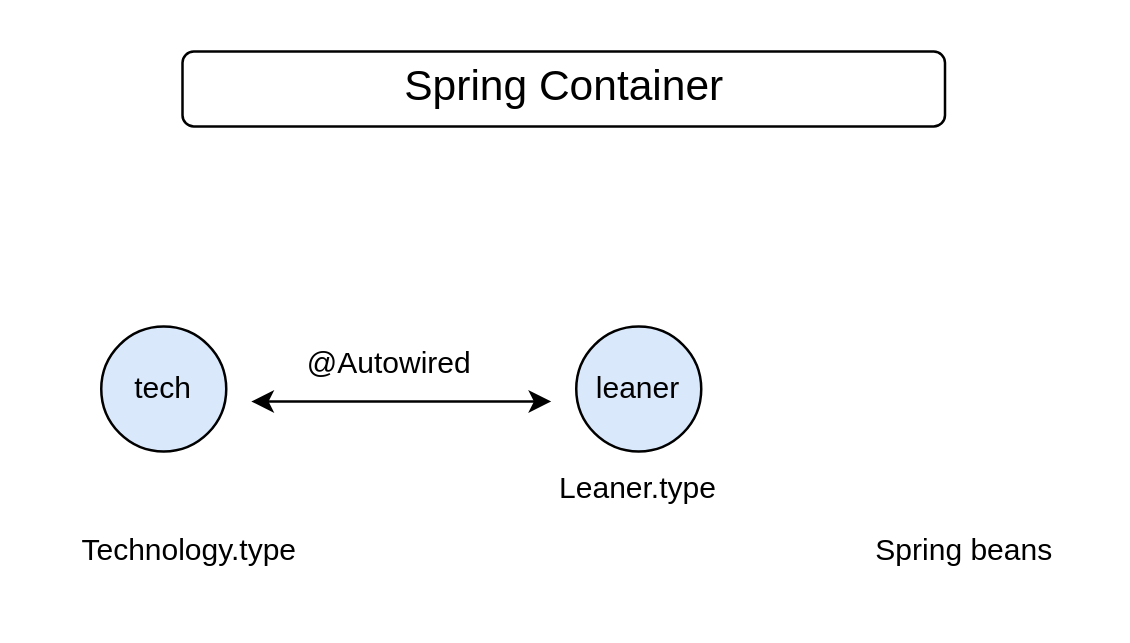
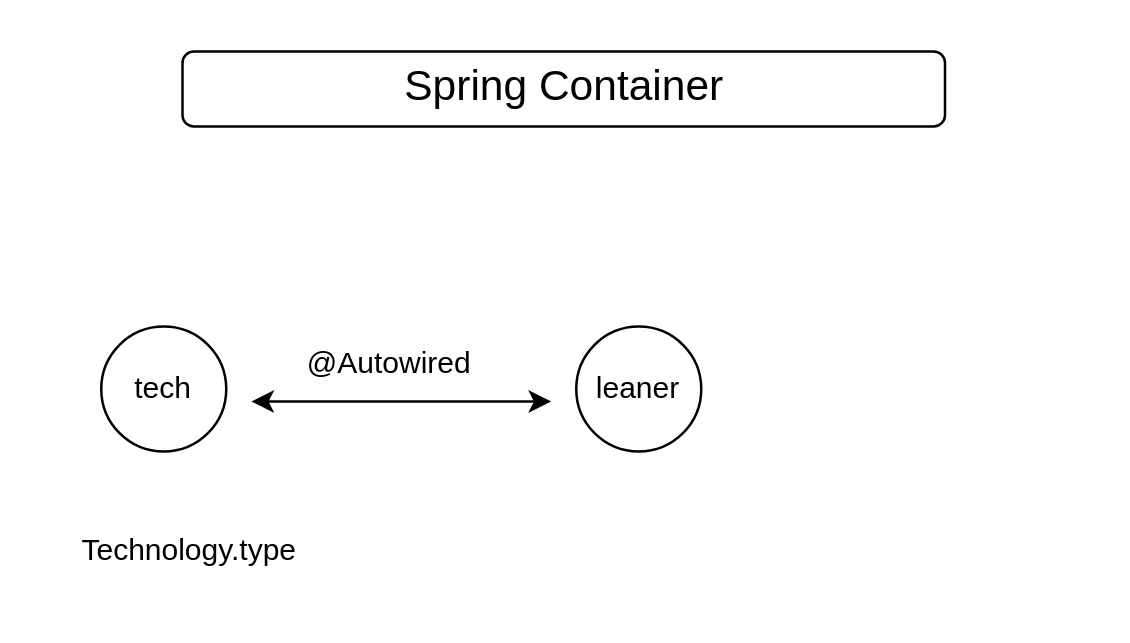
  <mxCell id="0" />
  <mxCell id="1" parent="0" />
  <mxCell id="2" value="Spring Container" style="rounded=1;whiteSpace=wrap;html=1;fontSize=17;" vertex="1" parent="1"><mxGeometry x="72.5" y="20" width="305" height="30" as="geometry" /></mxCell>
- <mxCell id="3" value="Spring beans&lt;br&gt;" style="text;html=1;align=center;verticalAlign=middle;resizable=0;points=[];autosize=1;strokeColor=none;fillColor=none;fontSize=12;" vertex="1" parent="1"><mxGeometry x="340" y="205" width="90" height="30" as="geometry" /></mxCell>
- <mxCell id="4" value="leaner" style="ellipse;whiteSpace=wrap;html=1;aspect=fixed;fontSize=12;fillColor=#dae8fc;" vertex="1" parent="1"><mxGeometry x="230" y="130" width="50" height="50" as="geometry" /></mxCell>
- <mxCell id="5" value="Leaner.type" style="text;html=1;strokeColor=none;fillColor=none;align=center;verticalAlign=middle;whiteSpace=wrap;rounded=0;fontSize=12;" vertex="1" parent="1"><mxGeometry x="225" y="180" width="60" height="30" as="geometry" /></mxCell>
- <mxCell id="6" value="tech" style="ellipse;whiteSpace=wrap;html=1;aspect=fixed;fontSize=12;fillColor=#dae8fc;" vertex="1" parent="1"><mxGeometry x="40" y="130" width="50" height="50" as="geometry" /></mxCell>
+ <mxCell id="4" value="leaner" style="ellipse;whiteSpace=wrap;html=1;aspect=fixed;fontSize=12;" vertex="1" parent="1"><mxGeometry x="230" y="130" width="50" height="50" as="geometry" /></mxCell>
+ <mxCell id="6" value="tech" style="ellipse;whiteSpace=wrap;html=1;aspect=fixed;fontSize=12;" vertex="1" parent="1"><mxGeometry x="40" y="130" width="50" height="50" as="geometry" /></mxCell>
  <mxCell id="7" value="Technology.type" style="text;html=1;align=center;verticalAlign=middle;resizable=0;points=[];autosize=1;strokeColor=none;fillColor=none;fontSize=12;" vertex="1" parent="1"><mxGeometry x="20" y="205" width="110" height="30" as="geometry" /></mxCell>
  <mxCell id="8" value="" style="endArrow=classic;startArrow=classic;html=1;rounded=0;fontSize=12;" edge="1" parent="1"><mxGeometry width="50" height="50" relative="1" as="geometry"><mxPoint x="100" y="160" as="sourcePoint" /><mxPoint x="220" y="160" as="targetPoint" /></mxGeometry></mxCell>
  <mxCell id="9" value="@Autowired" style="text;html=1;align=center;verticalAlign=middle;resizable=0;points=[];autosize=1;strokeColor=none;fillColor=none;fontSize=12;" vertex="1" parent="1"><mxGeometry x="110" y="130" width="90" height="30" as="geometry" /></mxCell>
